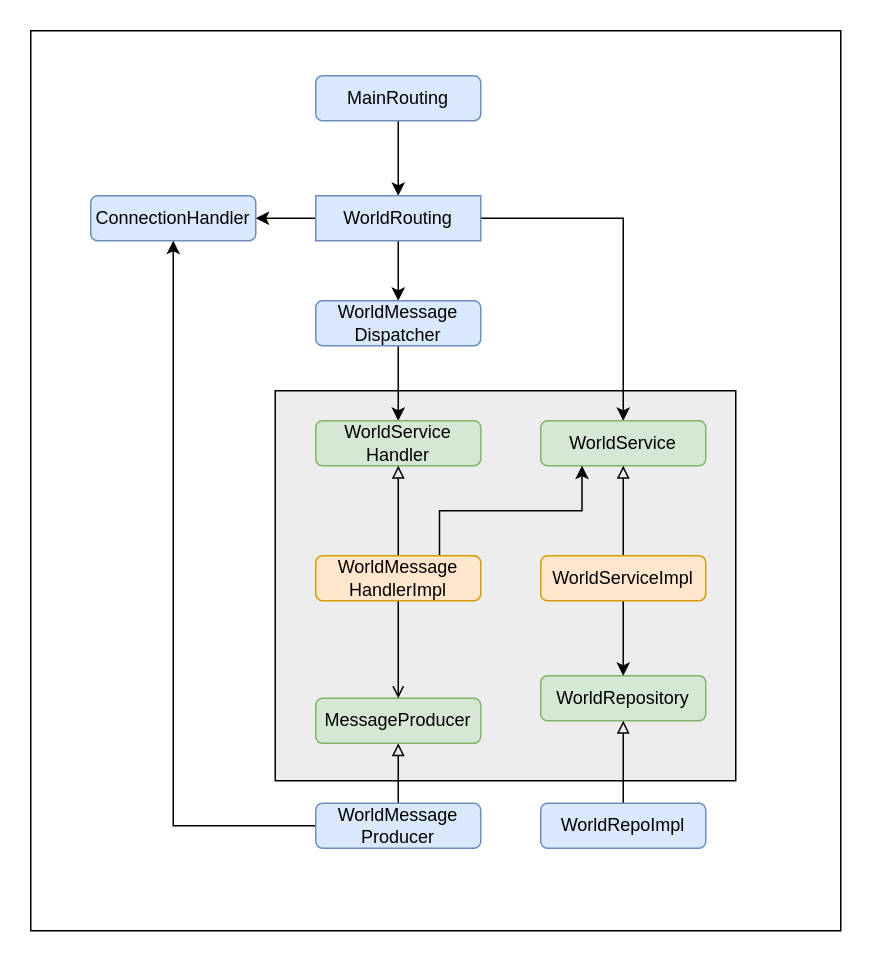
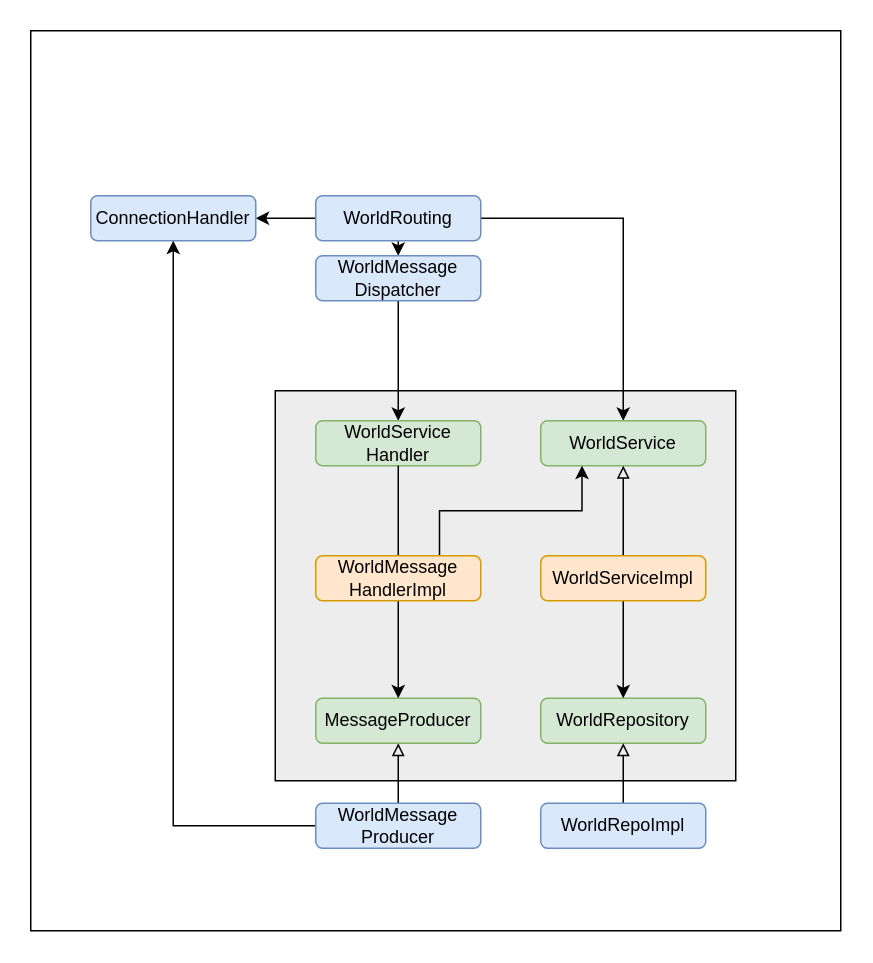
  <mxCell id="0" />
  <mxCell id="1" parent="0" />
  <mxCell id="2" value="" style="rounded=0;whiteSpace=wrap;html=1;fillColor=default;" vertex="1" parent="1"><mxGeometry x="20" y="20" width="540" height="600" as="geometry" /></mxCell>
  <mxCell id="3" value="" style="rounded=0;whiteSpace=wrap;html=1;fillColor=#EDEDED;" vertex="1" parent="1"><mxGeometry x="183" y="260" width="307" height="260" as="geometry" /></mxCell>
- <mxCell id="4" style="edgeStyle=orthogonalEdgeStyle;rounded=0;orthogonalLoop=1;jettySize=auto;html=1;exitX=0.5;exitY=1;exitDx=0;exitDy=0;entryX=0.5;entryY=0;entryDx=0;entryDy=0;" edge="1" parent="1" source="5" target="9"><mxGeometry relative="1" as="geometry" /></mxCell>
- <mxCell id="5" value="&lt;div&gt;MainRouting&lt;/div&gt;" style="rounded=1;whiteSpace=wrap;html=1;fillColor=#dae8fc;strokeColor=#6c8ebf;" vertex="1" parent="1"><mxGeometry x="210" y="50" width="110" height="30" as="geometry" /></mxCell>
  <mxCell id="6" style="edgeStyle=orthogonalEdgeStyle;rounded=0;orthogonalLoop=1;jettySize=auto;html=1;exitX=0;exitY=0.5;exitDx=0;exitDy=0;entryX=1;entryY=0.5;entryDx=0;entryDy=0;" edge="1" parent="1" source="9" target="10"><mxGeometry relative="1" as="geometry" /></mxCell>
  <mxCell id="7" style="edgeStyle=orthogonalEdgeStyle;rounded=0;orthogonalLoop=1;jettySize=auto;html=1;exitX=0.5;exitY=1;exitDx=0;exitDy=0;entryX=0.5;entryY=0;entryDx=0;entryDy=0;" edge="1" parent="1" source="9" target="13"><mxGeometry relative="1" as="geometry" /></mxCell>
  <mxCell id="8" style="edgeStyle=orthogonalEdgeStyle;rounded=0;orthogonalLoop=1;jettySize=auto;html=1;entryX=0.5;entryY=0;entryDx=0;entryDy=0;endArrow=classic;endFill=1;" edge="1" parent="1" source="9" target="11"><mxGeometry relative="1" as="geometry" /></mxCell>
- <mxCell id="9" value="WorldRouting" style="whiteSpace=wrap;html=1;fillColor=#dae8fc;strokeColor=#6c8ebf;rounded=0;" vertex="1" parent="1"><mxGeometry x="210" y="130" width="110" height="30" as="geometry" /></mxCell>
+ <mxCell id="9" value="WorldRouting" style="rounded=1;whiteSpace=wrap;html=1;fillColor=#dae8fc;strokeColor=#6c8ebf;" vertex="1" parent="1"><mxGeometry x="210" y="130" width="110" height="30" as="geometry" /></mxCell>
  <mxCell id="10" value="&lt;div&gt;ConnectionHandler&lt;/div&gt;" style="rounded=1;whiteSpace=wrap;html=1;fillColor=#dae8fc;strokeColor=#6c8ebf;" vertex="1" parent="1"><mxGeometry x="60" y="130" width="110" height="30" as="geometry" /></mxCell>
  <mxCell id="11" value="WorldService" style="rounded=1;whiteSpace=wrap;html=1;fillColor=#d5e8d4;strokeColor=#82b366;" vertex="1" parent="1"><mxGeometry x="360" y="280" width="110" height="30" as="geometry" /></mxCell>
  <mxCell id="12" style="edgeStyle=orthogonalEdgeStyle;rounded=0;orthogonalLoop=1;jettySize=auto;html=1;exitX=0.5;exitY=1;exitDx=0;exitDy=0;entryX=0.5;entryY=0;entryDx=0;entryDy=0;" edge="1" parent="1" source="13" target="14"><mxGeometry relative="1" as="geometry" /></mxCell>
- <mxCell id="13" value="&lt;div&gt;WorldMessage&lt;/div&gt;&lt;div&gt;Dispatcher&lt;/div&gt;" style="rounded=1;whiteSpace=wrap;html=1;fillColor=#dae8fc;strokeColor=#6c8ebf;" vertex="1" parent="1"><mxGeometry x="210" y="200" width="110" height="30" as="geometry" /></mxCell>
+ <mxCell id="13" value="&lt;div&gt;WorldMessage&lt;/div&gt;&lt;div&gt;Dispatcher&lt;/div&gt;" style="rounded=1;whiteSpace=wrap;html=1;fillColor=#dae8fc;strokeColor=#6c8ebf;" vertex="1" parent="1"><mxGeometry x="210" y="170" width="110" height="30" as="geometry" /></mxCell>
  <mxCell id="14" value="&lt;div&gt;WorldService&lt;/div&gt;&lt;div&gt;Handler&lt;/div&gt;" style="rounded=1;whiteSpace=wrap;html=1;fillColor=#d5e8d4;strokeColor=#82b366;" vertex="1" parent="1"><mxGeometry x="210" y="280" width="110" height="30" as="geometry" /></mxCell>
  <mxCell id="15" style="edgeStyle=orthogonalEdgeStyle;rounded=0;orthogonalLoop=1;jettySize=auto;html=1;exitX=0;exitY=0.5;exitDx=0;exitDy=0;entryX=0.5;entryY=1;entryDx=0;entryDy=0;endArrow=classic;endFill=1;" edge="1" parent="1" source="17" target="10"><mxGeometry relative="1" as="geometry" /></mxCell>
  <mxCell id="16" style="edgeStyle=orthogonalEdgeStyle;rounded=0;orthogonalLoop=1;jettySize=auto;html=1;exitX=0.5;exitY=0;exitDx=0;exitDy=0;entryX=0.5;entryY=1;entryDx=0;entryDy=0;endArrow=block;endFill=0;" edge="1" parent="1" source="17" target="18"><mxGeometry relative="1" as="geometry" /></mxCell>
  <mxCell id="17" value="&lt;div&gt;WorldMessage&lt;/div&gt;&lt;div&gt;Producer&lt;/div&gt;" style="rounded=1;whiteSpace=wrap;html=1;fillColor=#dae8fc;strokeColor=#6c8ebf;" vertex="1" parent="1"><mxGeometry x="210" y="535" width="110" height="30" as="geometry" /></mxCell>
  <mxCell id="18" value="MessageProducer" style="rounded=1;whiteSpace=wrap;html=1;fillColor=#d5e8d4;strokeColor=#82b366;" vertex="1" parent="1"><mxGeometry x="210" y="465" width="110" height="30" as="geometry" /></mxCell>
- <mxCell id="19" value="WorldRepository" style="rounded=1;whiteSpace=wrap;html=1;fillColor=#d5e8d4;strokeColor=#82b366;" vertex="1" parent="1"><mxGeometry x="360" y="450" width="110" height="30" as="geometry" /></mxCell>
- <mxCell id="20" style="edgeStyle=orthogonalEdgeStyle;rounded=0;orthogonalLoop=1;jettySize=auto;html=1;entryX=0.5;entryY=1;entryDx=0;entryDy=0;endArrow=block;endFill=0;" edge="1" parent="1" source="23" target="14"><mxGeometry relative="1" as="geometry" /></mxCell>
+ <mxCell id="19" value="WorldRepository" style="rounded=1;whiteSpace=wrap;html=1;fillColor=#d5e8d4;strokeColor=#82b366;" vertex="1" parent="1"><mxGeometry x="360" y="465" width="110" height="30" as="geometry" /></mxCell>
+ <mxCell id="20" style="edgeStyle=orthogonalEdgeStyle;rounded=0;orthogonalLoop=1;jettySize=auto;html=1;entryX=0.5;entryY=1;entryDx=0;entryDy=0;endArrow=none;endFill=0;" edge="1" parent="1" source="23" target="14"><mxGeometry relative="1" as="geometry" /></mxCell>
  <mxCell id="21" style="edgeStyle=orthogonalEdgeStyle;rounded=0;orthogonalLoop=1;jettySize=auto;html=1;exitX=0.75;exitY=0;exitDx=0;exitDy=0;entryX=0.25;entryY=1;entryDx=0;entryDy=0;endArrow=classic;endFill=1;" edge="1" parent="1" source="23" target="11"><mxGeometry relative="1" as="geometry" /></mxCell>
- <mxCell id="22" style="edgeStyle=orthogonalEdgeStyle;rounded=0;orthogonalLoop=1;jettySize=auto;html=1;entryX=0.5;entryY=0;entryDx=0;entryDy=0;endArrow=open;endFill=1;" edge="1" parent="1" source="23" target="18"><mxGeometry relative="1" as="geometry" /></mxCell>
+ <mxCell id="22" style="edgeStyle=orthogonalEdgeStyle;rounded=0;orthogonalLoop=1;jettySize=auto;html=1;entryX=0.5;entryY=0;entryDx=0;entryDy=0;endArrow=classic;endFill=1;" edge="1" parent="1" source="23" target="18"><mxGeometry relative="1" as="geometry" /></mxCell>
  <mxCell id="23" value="&lt;div&gt;WorldMessage&lt;/div&gt;&lt;div&gt;HandlerImpl&lt;br&gt;&lt;/div&gt;" style="rounded=1;whiteSpace=wrap;html=1;fillColor=#ffe6cc;strokeColor=#d79b00;" vertex="1" parent="1"><mxGeometry x="210" y="370" width="110" height="30" as="geometry" /></mxCell>
  <mxCell id="24" style="edgeStyle=orthogonalEdgeStyle;rounded=0;orthogonalLoop=1;jettySize=auto;html=1;entryX=0.5;entryY=1;entryDx=0;entryDy=0;endArrow=block;endFill=0;" edge="1" parent="1" source="26" target="11"><mxGeometry relative="1" as="geometry" /></mxCell>
  <mxCell id="25" style="edgeStyle=orthogonalEdgeStyle;rounded=0;orthogonalLoop=1;jettySize=auto;html=1;exitX=0.5;exitY=1;exitDx=0;exitDy=0;entryX=0.5;entryY=0;entryDx=0;entryDy=0;endArrow=classic;endFill=1;" edge="1" parent="1" source="26" target="19"><mxGeometry relative="1" as="geometry" /></mxCell>
  <mxCell id="26" value="WorldServiceImpl" style="rounded=1;whiteSpace=wrap;html=1;fillColor=#ffe6cc;strokeColor=#d79b00;" vertex="1" parent="1"><mxGeometry x="360" y="370" width="110" height="30" as="geometry" /></mxCell>
  <mxCell id="27" style="edgeStyle=orthogonalEdgeStyle;rounded=0;orthogonalLoop=1;jettySize=auto;html=1;entryX=0.5;entryY=1;entryDx=0;entryDy=0;endArrow=block;endFill=0;" edge="1" parent="1" source="28" target="19"><mxGeometry relative="1" as="geometry" /></mxCell>
  <mxCell id="28" value="WorldRepoImpl" style="rounded=1;whiteSpace=wrap;html=1;fillColor=#dae8fc;strokeColor=#6c8ebf;" vertex="1" parent="1"><mxGeometry x="360" y="535" width="110" height="30" as="geometry" /></mxCell>
